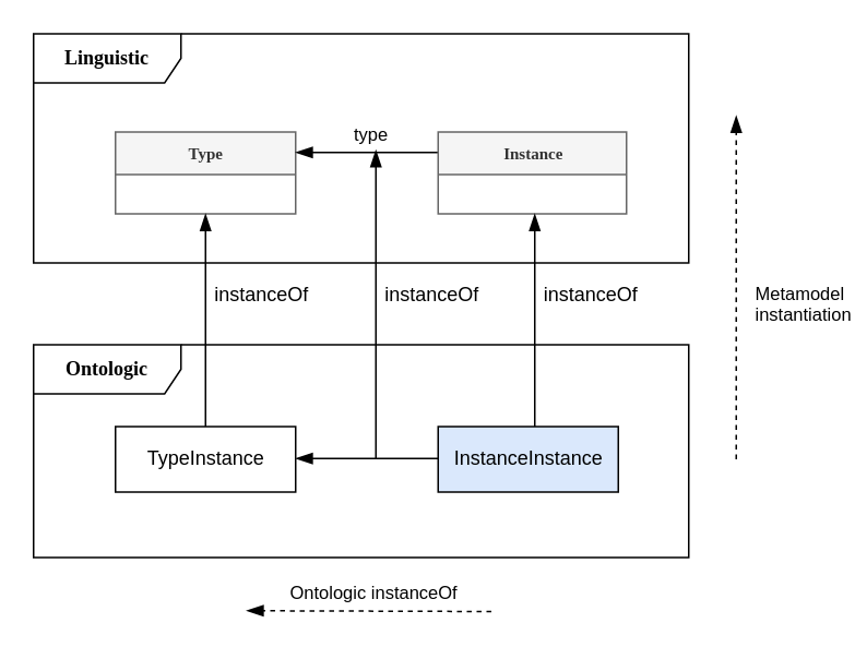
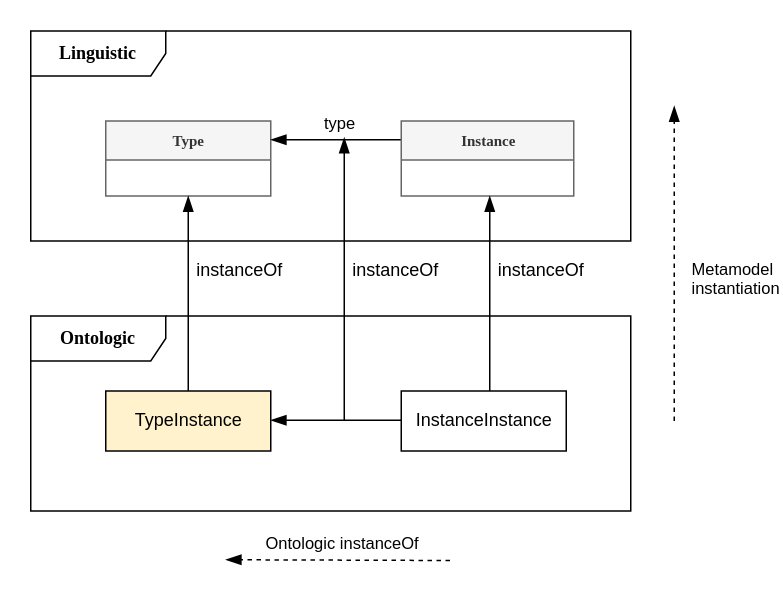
  <mxCell id="0" />
  <mxCell id="1" parent="0" />
  <mxCell id="2" value="&lt;b style=&quot;font-size: 12px;&quot;&gt;Linguistic&lt;/b&gt;" style="shape=umlFrame;whiteSpace=wrap;html=1;rounded=0;shadow=0;comic=0;labelBackgroundColor=none;strokeWidth=1;fontFamily=Verdana;fontSize=12;align=center;width=90;height=30;" parent="1" vertex="1"><mxGeometry x="20" y="20" width="400" height="140" as="geometry" /></mxCell>
  <mxCell id="3" value="&lt;b&gt;Type&lt;/b&gt;" style="swimlane;html=1;fontStyle=0;childLayout=stackLayout;horizontal=1;startSize=26;fillColor=#f5f5f5;horizontalStack=0;resizeParent=1;resizeLast=0;collapsible=1;marginBottom=0;swimlaneFillColor=#ffffff;rounded=0;shadow=0;comic=0;labelBackgroundColor=none;strokeWidth=1;fontFamily=Verdana;fontSize=10;align=center;strokeColor=#666666;fontColor=#333333;" parent="1" vertex="1"><mxGeometry x="70" y="80" width="110" height="50" as="geometry" /></mxCell>
  <mxCell id="4" style="edgeStyle=none;rounded=0;orthogonalLoop=1;jettySize=auto;html=1;exitX=0;exitY=0.25;exitDx=0;exitDy=0;entryX=1;entryY=0.25;entryDx=0;entryDy=0;endArrow=blockThin;endFill=1;endSize=8;" parent="1" source="5" target="3" edge="1"><mxGeometry relative="1" as="geometry" /></mxCell>
  <mxCell id="5" value="&lt;b&gt;Instance&lt;/b&gt;" style="swimlane;html=1;fontStyle=0;childLayout=stackLayout;horizontal=1;startSize=26;fillColor=#f5f5f5;horizontalStack=0;resizeParent=1;resizeLast=0;collapsible=1;marginBottom=0;swimlaneFillColor=#ffffff;rounded=0;shadow=0;comic=0;labelBackgroundColor=none;strokeWidth=1;fontFamily=Verdana;fontSize=10;align=center;strokeColor=#666666;fontColor=#333333;" parent="1" vertex="1"><mxGeometry x="267" y="80" width="115" height="50" as="geometry" /></mxCell>
  <mxCell id="6" value="type" style="edgeLabel;resizable=0;html=1;align=left;verticalAlign=bottom;" parent="1" connectable="0" vertex="1"><mxGeometry x="214" y="90" as="geometry" /></mxCell>
  <mxCell id="7" value="&lt;b style=&quot;font-size: 12px;&quot;&gt;Ontologic&lt;/b&gt;" style="shape=umlFrame;whiteSpace=wrap;html=1;rounded=0;shadow=0;comic=0;labelBackgroundColor=none;strokeWidth=1;fontFamily=Verdana;fontSize=12;align=center;width=90;height=30;" vertex="1" parent="1"><mxGeometry x="20" y="210" width="400" height="130" as="geometry" /></mxCell>
- <mxCell id="8" value="TypeInstance" style="html=1;" vertex="1" parent="1"><mxGeometry x="70" y="260" width="110" height="40" as="geometry" /></mxCell>
- <mxCell id="9" value="InstanceInstance" style="html=1;fillColor=#dae8fc;" vertex="1" parent="1"><mxGeometry x="267" y="260" width="110" height="40" as="geometry" /></mxCell>
+ <mxCell id="8" value="TypeInstance" style="html=1;fillColor=#fff2cc;" vertex="1" parent="1"><mxGeometry x="70" y="260" width="110" height="40" as="geometry" /></mxCell>
+ <mxCell id="9" value="InstanceInstance" style="html=1;" vertex="1" parent="1"><mxGeometry x="267" y="260" width="110" height="40" as="geometry" /></mxCell>
  <mxCell id="10" style="edgeStyle=none;rounded=0;orthogonalLoop=1;jettySize=auto;html=1;exitX=0.5;exitY=0;exitDx=0;exitDy=0;entryX=0.5;entryY=1;entryDx=0;entryDy=0;endArrow=blockThin;endFill=1;endSize=8;" edge="1" parent="1" source="8" target="3"><mxGeometry relative="1" as="geometry"><mxPoint x="277" y="102.5" as="sourcePoint" /><mxPoint x="190" y="102.5" as="targetPoint" /></mxGeometry></mxCell>
  <mxCell id="11" value="instanceOf" style="text;html=1;align=center;verticalAlign=middle;resizable=0;points=[];autosize=1;strokeColor=none;" vertex="1" parent="1"><mxGeometry x="124" y="170" width="70" height="20" as="geometry" /></mxCell>
  <mxCell id="12" style="edgeStyle=none;rounded=0;orthogonalLoop=1;jettySize=auto;html=1;exitX=0.5;exitY=0;exitDx=0;exitDy=0;entryX=0.5;entryY=1;entryDx=0;entryDy=0;endArrow=blockThin;endFill=1;endSize=8;" edge="1" parent="1"><mxGeometry relative="1" as="geometry"><mxPoint x="326" y="260" as="sourcePoint" /><mxPoint x="326" y="130" as="targetPoint" /></mxGeometry></mxCell>
  <mxCell id="13" value="instanceOf" style="text;html=1;align=center;verticalAlign=middle;resizable=0;points=[];autosize=1;strokeColor=none;" vertex="1" parent="1"><mxGeometry x="325" y="170" width="70" height="20" as="geometry" /></mxCell>
  <mxCell id="14" style="edgeStyle=none;rounded=0;orthogonalLoop=1;jettySize=auto;html=1;exitX=0;exitY=0.25;exitDx=0;exitDy=0;entryX=1;entryY=0.25;entryDx=0;entryDy=0;endArrow=blockThin;endFill=1;endSize=8;" edge="1" parent="1"><mxGeometry relative="1" as="geometry"><mxPoint x="267" y="279.5" as="sourcePoint" /><mxPoint x="180" y="279.5" as="targetPoint" /></mxGeometry></mxCell>
  <mxCell id="15" style="edgeStyle=none;rounded=0;orthogonalLoop=1;jettySize=auto;html=1;entryX=1;entryY=0.25;entryDx=0;entryDy=0;endArrow=blockThin;endFill=1;endSize=8;dashed=1;" edge="1" parent="1"><mxGeometry relative="1" as="geometry"><mxPoint x="299.5" y="373" as="sourcePoint" /><mxPoint x="150" y="372.5" as="targetPoint" /></mxGeometry></mxCell>
  <mxCell id="16" value="Ontologic instanceOf" style="edgeLabel;resizable=0;html=1;align=left;verticalAlign=bottom;" connectable="0" vertex="1" parent="1"><mxGeometry x="175" y="370" as="geometry" /></mxCell>
  <mxCell id="17" style="edgeStyle=none;rounded=0;orthogonalLoop=1;jettySize=auto;html=1;entryX=1;entryY=0.25;entryDx=0;entryDy=0;endArrow=blockThin;endFill=1;endSize=8;dashed=1;" edge="1" parent="1"><mxGeometry relative="1" as="geometry"><mxPoint x="449" y="280" as="sourcePoint" /><mxPoint x="449" y="70" as="targetPoint" /></mxGeometry></mxCell>
  <mxCell id="18" value="&lt;div&gt;Metamodel&lt;/div&gt;&lt;div&gt; instantiation&lt;/div&gt;" style="edgeLabel;resizable=0;html=1;align=left;verticalAlign=bottom;" connectable="0" vertex="1" parent="1"><mxGeometry x="459" y="200" as="geometry" /></mxCell>
  <mxCell id="19" style="edgeStyle=none;rounded=0;orthogonalLoop=1;jettySize=auto;html=1;endArrow=blockThin;endFill=1;endSize=8;" edge="1" parent="1"><mxGeometry relative="1" as="geometry"><mxPoint x="229" y="280" as="sourcePoint" /><mxPoint x="229" y="91" as="targetPoint" /></mxGeometry></mxCell>
  <mxCell id="20" value="instanceOf" style="text;html=1;align=center;verticalAlign=middle;resizable=0;points=[];autosize=1;strokeColor=none;" vertex="1" parent="1"><mxGeometry x="228" y="170" width="70" height="20" as="geometry" /></mxCell>
